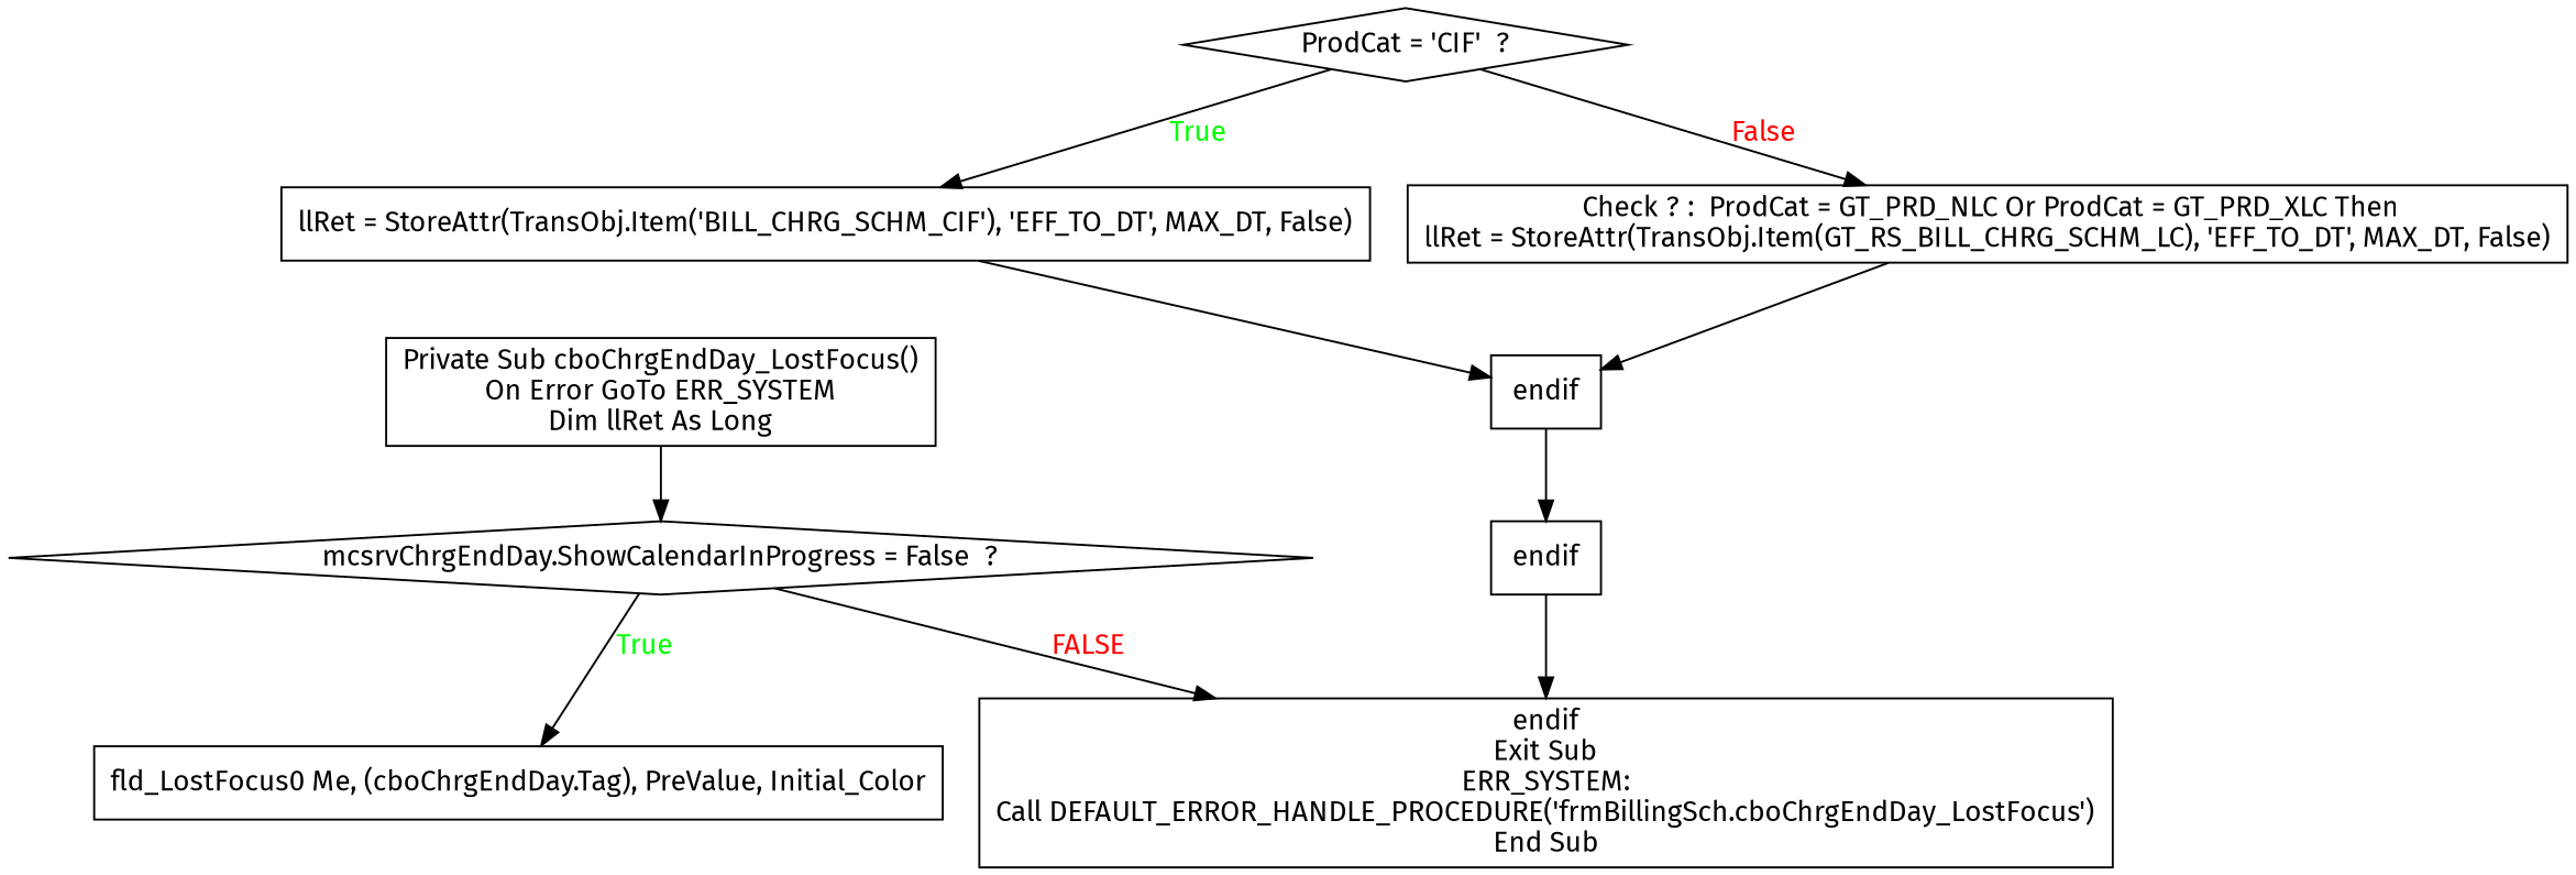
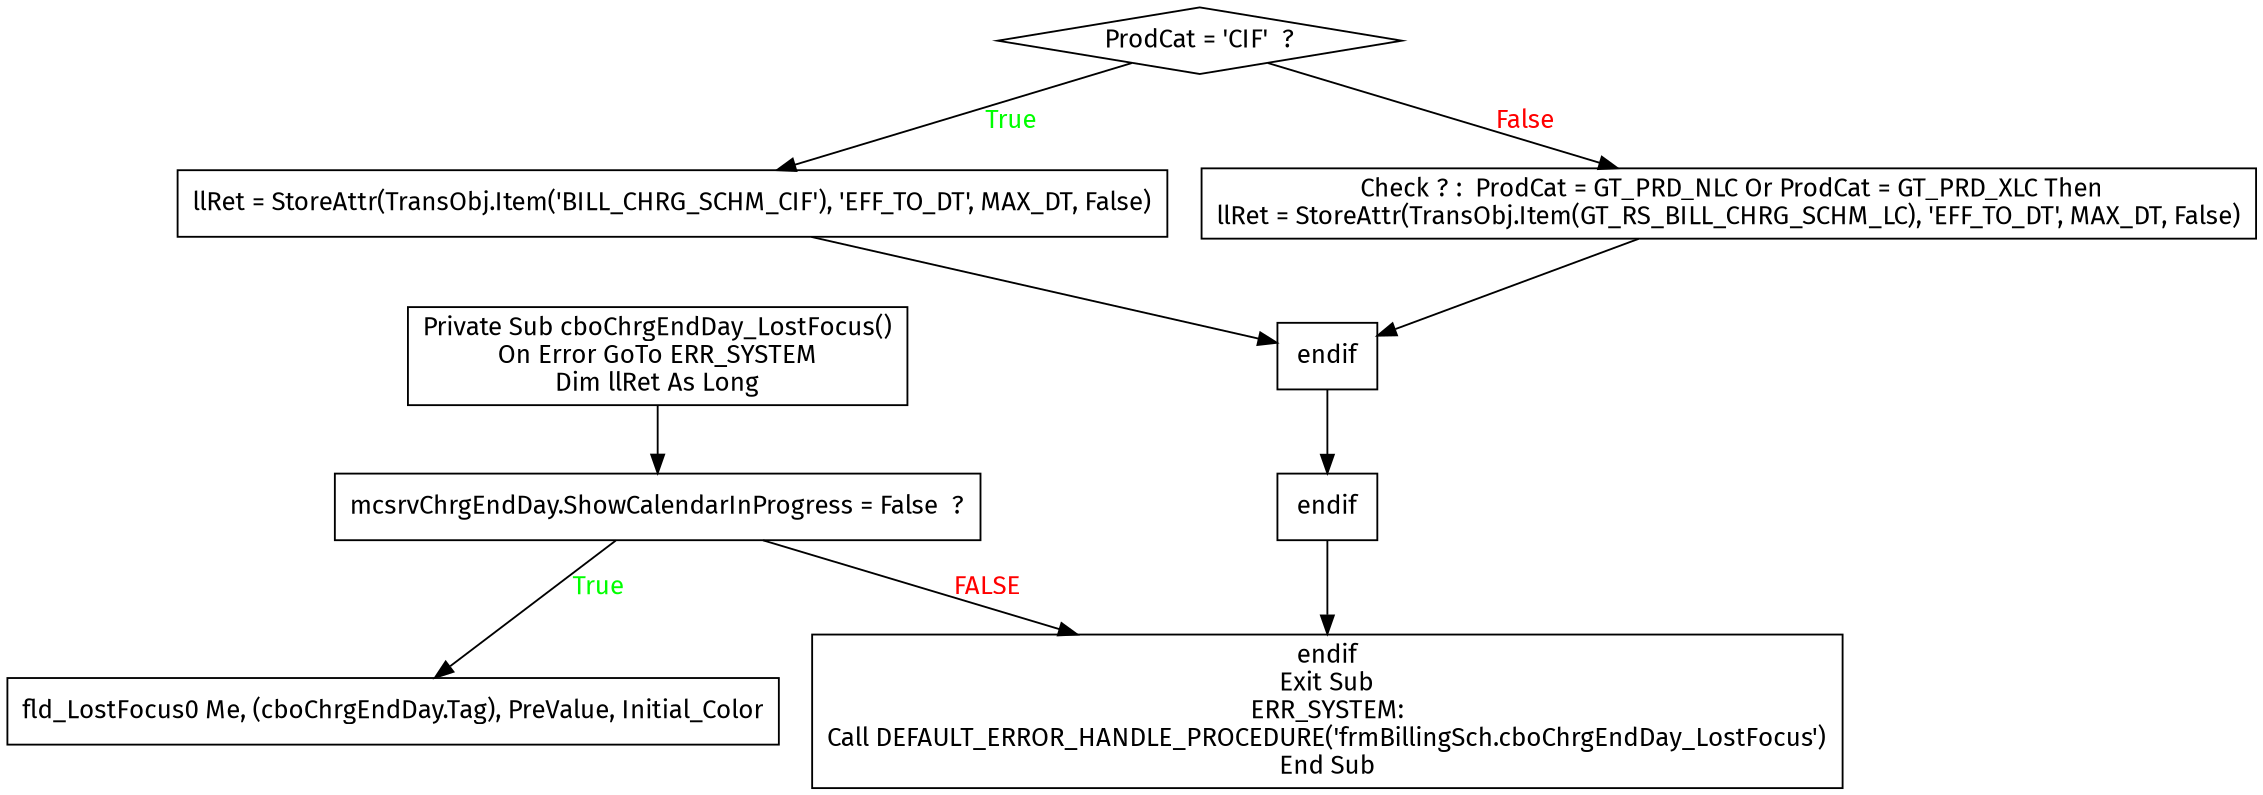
  digraph {
    fontname="Fira Sans"
    node [fontname="Fira Sans" shape=box]
    edge [fontname="Fira Sans"]
    n1 [label="Private Sub cboChrgEndDay_LostFocus()\nOn Error GoTo ERR_SYSTEM\nDim llRet As Long"]
-   n2 [label="mcsrvChrgEndDay.ShowCalendarInProgress = False  ?" shape=diamond]
+   n2 [label="mcsrvChrgEndDay.ShowCalendarInProgress = False  ?"]
    n3 [label="fld_LostFocus0 Me, (cboChrgEndDay.Tag), PreValue, Initial_Color"]
    n4 [label="endif\nExit Sub\nERR_SYSTEM:\nCall DEFAULT_ERROR_HANDLE_PROCEDURE('frmBillingSch.cboChrgEndDay_LostFocus')\nEnd Sub"]
    n5 [label="ProdCat = 'CIF'  ?" shape=diamond]
    n6 [label="llRet = StoreAttr(TransObj.Item('BILL_CHRG_SCHM_CIF'), 'EFF_TO_DT', MAX_DT, False)"]
    n7 [label=" Check ? :  ProdCat = GT_PRD_NLC Or ProdCat = GT_PRD_XLC Then\nllRet = StoreAttr(TransObj.Item(GT_RS_BILL_CHRG_SCHM_LC), 'EFF_TO_DT', MAX_DT, False)"]
    n8 [label=endif]
    n9 [label=endif]
    n1 -> n2
    n2 -> n3 [fontcolor=GREEN label=True]
    n2 -> n4 [fontcolor=RED label=FALSE]
    n5 -> n6 [fontcolor=GREEN label=True]
    n5 -> n7 [fontcolor=RED label=False]
    n6 -> n9
    n7 -> n9
    n8 -> n4
    n9 -> n8
  }
